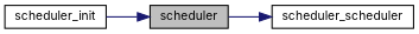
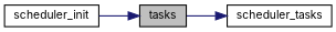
  digraph {
    fontname=Inter
    rankdir=LR
    node [color=black fillcolor=white fontname=Inter fontsize=10 shape=record style=filled]
    edge [color=midnightblue fontname=Inter fontsize=10 labelfontname="FreeSans.ttf" labelfontsize=10 style=solid]
-   n1 [fillcolor=grey75 fontcolor=black height=0.2 label=scheduler width=0.4]
-   n2 [height=0.2 label=scheduler_scheduler width=0.4]
+   n1 [fillcolor=grey75 fontcolor=black height=0.2 label=tasks width=0.4]
+   n2 [height=0.2 label=scheduler_tasks width=0.4]
    n3 [height=0.2 label=scheduler_init width=0.4]
    n1 -> n2
    n3 -> n1
  }
